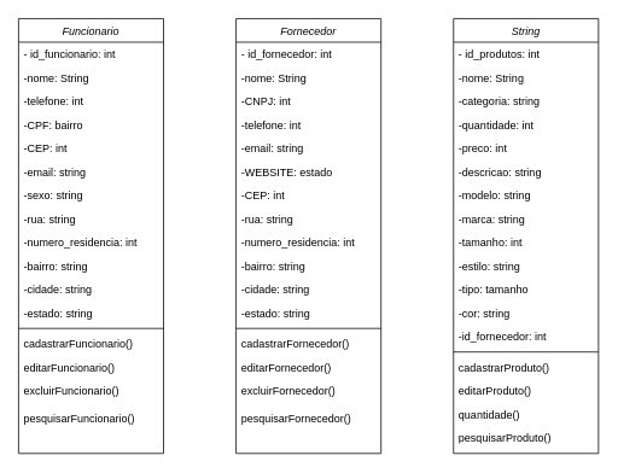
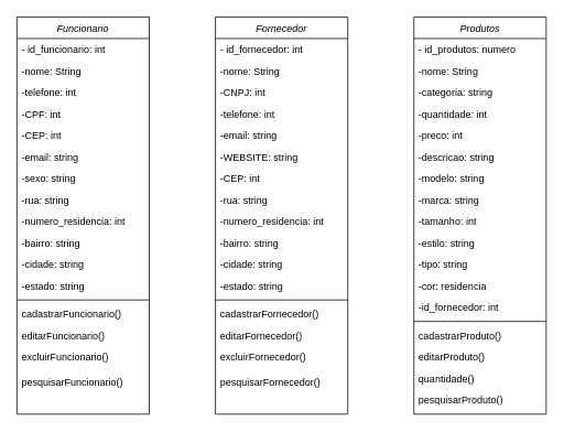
  <mxCell id="0" />
  <mxCell id="1" parent="0" />
  <mxCell id="2" value="Funcionario" style="swimlane;fontStyle=2;align=center;verticalAlign=top;childLayout=stackLayout;horizontal=1;startSize=26;horizontalStack=0;resizeParent=1;resizeLast=0;collapsible=1;marginBottom=0;rounded=0;shadow=0;strokeWidth=1;" parent="1" vertex="1"><mxGeometry x="20" y="20" width="160" height="480" as="geometry"><mxRectangle x="230" y="140" width="160" height="26" as="alternateBounds" /></mxGeometry></mxCell>
  <mxCell id="3" value="- id_funcionario: int" style="text;align=left;verticalAlign=top;spacingLeft=4;spacingRight=4;overflow=hidden;rotatable=0;points=[[0,0.5],[1,0.5]];portConstraint=eastwest;" parent="2" vertex="1"><mxGeometry y="26" width="160" height="26" as="geometry" /></mxCell>
  <mxCell id="4" value="-nome: String" style="text;align=left;verticalAlign=top;spacingLeft=4;spacingRight=4;overflow=hidden;rotatable=0;points=[[0,0.5],[1,0.5]];portConstraint=eastwest;rounded=0;shadow=0;html=0;" parent="2" vertex="1"><mxGeometry y="52" width="160" height="26" as="geometry" /></mxCell>
  <mxCell id="5" value="-telefone: int" style="text;align=left;verticalAlign=top;spacingLeft=4;spacingRight=4;overflow=hidden;rotatable=0;points=[[0,0.5],[1,0.5]];portConstraint=eastwest;rounded=0;shadow=0;html=0;" vertex="1" parent="2"><mxGeometry y="78" width="160" height="26" as="geometry" /></mxCell>
- <mxCell id="6" value="-CPF: bairro" style="text;align=left;verticalAlign=top;spacingLeft=4;spacingRight=4;overflow=hidden;rotatable=0;points=[[0,0.5],[1,0.5]];portConstraint=eastwest;rounded=0;shadow=0;html=0;" vertex="1" parent="2"><mxGeometry y="104" width="160" height="26" as="geometry" /></mxCell>
+ <mxCell id="6" value="-CPF: int" style="text;align=left;verticalAlign=top;spacingLeft=4;spacingRight=4;overflow=hidden;rotatable=0;points=[[0,0.5],[1,0.5]];portConstraint=eastwest;rounded=0;shadow=0;html=0;" vertex="1" parent="2"><mxGeometry y="104" width="160" height="26" as="geometry" /></mxCell>
  <mxCell id="7" value="-CEP: int&#10;" style="text;align=left;verticalAlign=top;spacingLeft=4;spacingRight=4;overflow=hidden;rotatable=0;points=[[0,0.5],[1,0.5]];portConstraint=eastwest;rounded=0;shadow=0;html=0;" parent="2" vertex="1"><mxGeometry y="130" width="160" height="26" as="geometry" /></mxCell>
  <mxCell id="8" value="-email: string" style="text;align=left;verticalAlign=top;spacingLeft=4;spacingRight=4;overflow=hidden;rotatable=0;points=[[0,0.5],[1,0.5]];portConstraint=eastwest;rounded=0;shadow=0;html=0;" vertex="1" parent="2"><mxGeometry y="156" width="160" height="26" as="geometry" /></mxCell>
  <mxCell id="9" value="-sexo: string" style="text;align=left;verticalAlign=top;spacingLeft=4;spacingRight=4;overflow=hidden;rotatable=0;points=[[0,0.5],[1,0.5]];portConstraint=eastwest;rounded=0;shadow=0;html=0;" vertex="1" parent="2"><mxGeometry y="182" width="160" height="26" as="geometry" /></mxCell>
  <mxCell id="10" value="-rua: string" style="text;align=left;verticalAlign=top;spacingLeft=4;spacingRight=4;overflow=hidden;rotatable=0;points=[[0,0.5],[1,0.5]];portConstraint=eastwest;rounded=0;shadow=0;html=0;" vertex="1" parent="2"><mxGeometry y="208" width="160" height="26" as="geometry" /></mxCell>
  <mxCell id="11" value="-numero_residencia: int" style="text;align=left;verticalAlign=top;spacingLeft=4;spacingRight=4;overflow=hidden;rotatable=0;points=[[0,0.5],[1,0.5]];portConstraint=eastwest;rounded=0;shadow=0;html=0;" vertex="1" parent="2"><mxGeometry y="234" width="160" height="26" as="geometry" /></mxCell>
  <mxCell id="12" value="-bairro: string" style="text;align=left;verticalAlign=top;spacingLeft=4;spacingRight=4;overflow=hidden;rotatable=0;points=[[0,0.5],[1,0.5]];portConstraint=eastwest;rounded=0;shadow=0;html=0;" vertex="1" parent="2"><mxGeometry y="260" width="160" height="26" as="geometry" /></mxCell>
  <mxCell id="13" value="-cidade: string" style="text;align=left;verticalAlign=top;spacingLeft=4;spacingRight=4;overflow=hidden;rotatable=0;points=[[0,0.5],[1,0.5]];portConstraint=eastwest;rounded=0;shadow=0;html=0;" vertex="1" parent="2"><mxGeometry y="286" width="160" height="26" as="geometry" /></mxCell>
  <mxCell id="14" value="-estado: string" style="text;align=left;verticalAlign=top;spacingLeft=4;spacingRight=4;overflow=hidden;rotatable=0;points=[[0,0.5],[1,0.5]];portConstraint=eastwest;rounded=0;shadow=0;html=0;" vertex="1" parent="2"><mxGeometry y="312" width="160" height="26" as="geometry" /></mxCell>
  <mxCell id="15" value="" style="line;html=1;strokeWidth=1;align=left;verticalAlign=middle;spacingTop=-1;spacingLeft=3;spacingRight=3;rotatable=0;labelPosition=right;points=[];portConstraint=eastwest;" parent="2" vertex="1"><mxGeometry y="338" width="160" height="8" as="geometry" /></mxCell>
  <mxCell id="16" value="cadastrarFuncionario()" style="text;align=left;verticalAlign=top;spacingLeft=4;spacingRight=4;overflow=hidden;rotatable=0;points=[[0,0.5],[1,0.5]];portConstraint=eastwest;" vertex="1" parent="2"><mxGeometry y="346" width="160" height="26" as="geometry" /></mxCell>
  <mxCell id="17" value="editarFuncionario()" style="text;align=left;verticalAlign=top;spacingLeft=4;spacingRight=4;overflow=hidden;rotatable=0;points=[[0,0.5],[1,0.5]];portConstraint=eastwest;" vertex="1" parent="2"><mxGeometry y="372" width="160" height="26" as="geometry" /></mxCell>
  <mxCell id="18" value="excluirFuncionario()" style="text;align=left;verticalAlign=top;spacingLeft=4;spacingRight=4;overflow=hidden;rotatable=0;points=[[0,0.5],[1,0.5]];portConstraint=eastwest;" vertex="1" parent="2"><mxGeometry y="398" width="160" height="30" as="geometry" /></mxCell>
  <mxCell id="19" value="pesquisarFuncionario()" style="text;align=left;verticalAlign=top;spacingLeft=4;spacingRight=4;overflow=hidden;rotatable=0;points=[[0,0.5],[1,0.5]];portConstraint=eastwest;" vertex="1" parent="2"><mxGeometry y="428" width="160" height="26" as="geometry" /></mxCell>
  <mxCell id="20" value="Fornecedor" style="swimlane;fontStyle=2;align=center;verticalAlign=top;childLayout=stackLayout;horizontal=1;startSize=26;horizontalStack=0;resizeParent=1;resizeLast=0;collapsible=1;marginBottom=0;rounded=0;shadow=0;strokeWidth=1;" vertex="1" parent="1"><mxGeometry x="260" y="20" width="160" height="480" as="geometry"><mxRectangle x="230" y="140" width="160" height="26" as="alternateBounds" /></mxGeometry></mxCell>
  <mxCell id="21" value="- id_fornecedor: int" style="text;align=left;verticalAlign=top;spacingLeft=4;spacingRight=4;overflow=hidden;rotatable=0;points=[[0,0.5],[1,0.5]];portConstraint=eastwest;" vertex="1" parent="20"><mxGeometry y="26" width="160" height="26" as="geometry" /></mxCell>
  <mxCell id="22" value="-nome: String" style="text;align=left;verticalAlign=top;spacingLeft=4;spacingRight=4;overflow=hidden;rotatable=0;points=[[0,0.5],[1,0.5]];portConstraint=eastwest;rounded=0;shadow=0;html=0;" vertex="1" parent="20"><mxGeometry y="52" width="160" height="26" as="geometry" /></mxCell>
  <mxCell id="23" value="-CNPJ: int" style="text;align=left;verticalAlign=top;spacingLeft=4;spacingRight=4;overflow=hidden;rotatable=0;points=[[0,0.5],[1,0.5]];portConstraint=eastwest;rounded=0;shadow=0;html=0;" vertex="1" parent="20"><mxGeometry y="78" width="160" height="26" as="geometry" /></mxCell>
  <mxCell id="24" value="-telefone: int" style="text;align=left;verticalAlign=top;spacingLeft=4;spacingRight=4;overflow=hidden;rotatable=0;points=[[0,0.5],[1,0.5]];portConstraint=eastwest;rounded=0;shadow=0;html=0;" vertex="1" parent="20"><mxGeometry y="104" width="160" height="26" as="geometry" /></mxCell>
  <mxCell id="25" value="-email: string" style="text;align=left;verticalAlign=top;spacingLeft=4;spacingRight=4;overflow=hidden;rotatable=0;points=[[0,0.5],[1,0.5]];portConstraint=eastwest;rounded=0;shadow=0;html=0;" vertex="1" parent="20"><mxGeometry y="130" width="160" height="26" as="geometry" /></mxCell>
- <mxCell id="26" value="-WEBSITE: estado" style="text;align=left;verticalAlign=top;spacingLeft=4;spacingRight=4;overflow=hidden;rotatable=0;points=[[0,0.5],[1,0.5]];portConstraint=eastwest;rounded=0;shadow=0;html=0;" vertex="1" parent="20"><mxGeometry y="156" width="160" height="26" as="geometry" /></mxCell>
+ <mxCell id="26" value="-WEBSITE: string" style="text;align=left;verticalAlign=top;spacingLeft=4;spacingRight=4;overflow=hidden;rotatable=0;points=[[0,0.5],[1,0.5]];portConstraint=eastwest;rounded=0;shadow=0;html=0;" vertex="1" parent="20"><mxGeometry y="156" width="160" height="26" as="geometry" /></mxCell>
  <mxCell id="27" value="-CEP: int&#10;" style="text;align=left;verticalAlign=top;spacingLeft=4;spacingRight=4;overflow=hidden;rotatable=0;points=[[0,0.5],[1,0.5]];portConstraint=eastwest;rounded=0;shadow=0;html=0;" vertex="1" parent="20"><mxGeometry y="182" width="160" height="26" as="geometry" /></mxCell>
  <mxCell id="28" value="-rua: string" style="text;align=left;verticalAlign=top;spacingLeft=4;spacingRight=4;overflow=hidden;rotatable=0;points=[[0,0.5],[1,0.5]];portConstraint=eastwest;rounded=0;shadow=0;html=0;" vertex="1" parent="20"><mxGeometry y="208" width="160" height="26" as="geometry" /></mxCell>
  <mxCell id="29" value="-numero_residencia: int" style="text;align=left;verticalAlign=top;spacingLeft=4;spacingRight=4;overflow=hidden;rotatable=0;points=[[0,0.5],[1,0.5]];portConstraint=eastwest;rounded=0;shadow=0;html=0;" vertex="1" parent="20"><mxGeometry y="234" width="160" height="26" as="geometry" /></mxCell>
  <mxCell id="30" value="-bairro: string" style="text;align=left;verticalAlign=top;spacingLeft=4;spacingRight=4;overflow=hidden;rotatable=0;points=[[0,0.5],[1,0.5]];portConstraint=eastwest;rounded=0;shadow=0;html=0;" vertex="1" parent="20"><mxGeometry y="260" width="160" height="26" as="geometry" /></mxCell>
  <mxCell id="31" value="-cidade: string" style="text;align=left;verticalAlign=top;spacingLeft=4;spacingRight=4;overflow=hidden;rotatable=0;points=[[0,0.5],[1,0.5]];portConstraint=eastwest;rounded=0;shadow=0;html=0;" vertex="1" parent="20"><mxGeometry y="286" width="160" height="26" as="geometry" /></mxCell>
  <mxCell id="32" value="-estado: string" style="text;align=left;verticalAlign=top;spacingLeft=4;spacingRight=4;overflow=hidden;rotatable=0;points=[[0,0.5],[1,0.5]];portConstraint=eastwest;rounded=0;shadow=0;html=0;" vertex="1" parent="20"><mxGeometry y="312" width="160" height="26" as="geometry" /></mxCell>
  <mxCell id="33" value="" style="line;html=1;strokeWidth=1;align=left;verticalAlign=middle;spacingTop=-1;spacingLeft=3;spacingRight=3;rotatable=0;labelPosition=right;points=[];portConstraint=eastwest;" vertex="1" parent="20"><mxGeometry y="338" width="160" height="8" as="geometry" /></mxCell>
  <mxCell id="34" value="cadastrarFornecedor()" style="text;align=left;verticalAlign=top;spacingLeft=4;spacingRight=4;overflow=hidden;rotatable=0;points=[[0,0.5],[1,0.5]];portConstraint=eastwest;" vertex="1" parent="20"><mxGeometry y="346" width="160" height="26" as="geometry" /></mxCell>
  <mxCell id="35" value="editarFornecedor()" style="text;align=left;verticalAlign=top;spacingLeft=4;spacingRight=4;overflow=hidden;rotatable=0;points=[[0,0.5],[1,0.5]];portConstraint=eastwest;" vertex="1" parent="20"><mxGeometry y="372" width="160" height="26" as="geometry" /></mxCell>
  <mxCell id="36" value="excluirFornecedor()" style="text;align=left;verticalAlign=top;spacingLeft=4;spacingRight=4;overflow=hidden;rotatable=0;points=[[0,0.5],[1,0.5]];portConstraint=eastwest;" vertex="1" parent="20"><mxGeometry y="398" width="160" height="30" as="geometry" /></mxCell>
  <mxCell id="37" value="pesquisarFornecedor()" style="text;align=left;verticalAlign=top;spacingLeft=4;spacingRight=4;overflow=hidden;rotatable=0;points=[[0,0.5],[1,0.5]];portConstraint=eastwest;" vertex="1" parent="20"><mxGeometry y="428" width="160" height="36" as="geometry" /></mxCell>
- <mxCell id="38" value="String" style="swimlane;fontStyle=2;align=center;verticalAlign=top;childLayout=stackLayout;horizontal=1;startSize=26;horizontalStack=0;resizeParent=1;resizeLast=0;collapsible=1;marginBottom=0;rounded=0;shadow=0;strokeWidth=1;" vertex="1" parent="1"><mxGeometry x="500" y="20" width="160" height="480" as="geometry"><mxRectangle x="230" y="140" width="160" height="26" as="alternateBounds" /></mxGeometry></mxCell>
- <mxCell id="39" value="- id_produtos: int" style="text;align=left;verticalAlign=top;spacingLeft=4;spacingRight=4;overflow=hidden;rotatable=0;points=[[0,0.5],[1,0.5]];portConstraint=eastwest;" vertex="1" parent="38"><mxGeometry y="26" width="160" height="26" as="geometry" /></mxCell>
+ <mxCell id="38" value="Produtos" style="swimlane;fontStyle=2;align=center;verticalAlign=top;childLayout=stackLayout;horizontal=1;startSize=26;horizontalStack=0;resizeParent=1;resizeLast=0;collapsible=1;marginBottom=0;rounded=0;shadow=0;strokeWidth=1;" vertex="1" parent="1"><mxGeometry x="500" y="20" width="160" height="480" as="geometry"><mxRectangle x="230" y="140" width="160" height="26" as="alternateBounds" /></mxGeometry></mxCell>
+ <mxCell id="39" value="- id_produtos: numero" style="text;align=left;verticalAlign=top;spacingLeft=4;spacingRight=4;overflow=hidden;rotatable=0;points=[[0,0.5],[1,0.5]];portConstraint=eastwest;" vertex="1" parent="38"><mxGeometry y="26" width="160" height="26" as="geometry" /></mxCell>
  <mxCell id="40" value="-nome: String" style="text;align=left;verticalAlign=top;spacingLeft=4;spacingRight=4;overflow=hidden;rotatable=0;points=[[0,0.5],[1,0.5]];portConstraint=eastwest;rounded=0;shadow=0;html=0;" vertex="1" parent="38"><mxGeometry y="52" width="160" height="26" as="geometry" /></mxCell>
  <mxCell id="41" value="-categoria: string" style="text;align=left;verticalAlign=top;spacingLeft=4;spacingRight=4;overflow=hidden;rotatable=0;points=[[0,0.5],[1,0.5]];portConstraint=eastwest;rounded=0;shadow=0;html=0;" vertex="1" parent="38"><mxGeometry y="78" width="160" height="26" as="geometry" /></mxCell>
  <mxCell id="42" value="-quantidade: int" style="text;align=left;verticalAlign=top;spacingLeft=4;spacingRight=4;overflow=hidden;rotatable=0;points=[[0,0.5],[1,0.5]];portConstraint=eastwest;rounded=0;shadow=0;html=0;" vertex="1" parent="38"><mxGeometry y="104" width="160" height="26" as="geometry" /></mxCell>
  <mxCell id="43" value="-preco: int&#10;" style="text;align=left;verticalAlign=top;spacingLeft=4;spacingRight=4;overflow=hidden;rotatable=0;points=[[0,0.5],[1,0.5]];portConstraint=eastwest;rounded=0;shadow=0;html=0;" vertex="1" parent="38"><mxGeometry y="130" width="160" height="26" as="geometry" /></mxCell>
  <mxCell id="44" value="-descricao: string" style="text;align=left;verticalAlign=top;spacingLeft=4;spacingRight=4;overflow=hidden;rotatable=0;points=[[0,0.5],[1,0.5]];portConstraint=eastwest;rounded=0;shadow=0;html=0;" vertex="1" parent="38"><mxGeometry y="156" width="160" height="26" as="geometry" /></mxCell>
  <mxCell id="45" value="-modelo: string" style="text;align=left;verticalAlign=top;spacingLeft=4;spacingRight=4;overflow=hidden;rotatable=0;points=[[0,0.5],[1,0.5]];portConstraint=eastwest;rounded=0;shadow=0;html=0;" vertex="1" parent="38"><mxGeometry y="182" width="160" height="26" as="geometry" /></mxCell>
  <mxCell id="46" value="-marca: string" style="text;align=left;verticalAlign=top;spacingLeft=4;spacingRight=4;overflow=hidden;rotatable=0;points=[[0,0.5],[1,0.5]];portConstraint=eastwest;rounded=0;shadow=0;html=0;" vertex="1" parent="38"><mxGeometry y="208" width="160" height="26" as="geometry" /></mxCell>
  <mxCell id="47" value="-tamanho: int" style="text;align=left;verticalAlign=top;spacingLeft=4;spacingRight=4;overflow=hidden;rotatable=0;points=[[0,0.5],[1,0.5]];portConstraint=eastwest;rounded=0;shadow=0;html=0;" vertex="1" parent="38"><mxGeometry y="234" width="160" height="26" as="geometry" /></mxCell>
  <mxCell id="48" value="-estilo: string" style="text;align=left;verticalAlign=top;spacingLeft=4;spacingRight=4;overflow=hidden;rotatable=0;points=[[0,0.5],[1,0.5]];portConstraint=eastwest;rounded=0;shadow=0;html=0;" vertex="1" parent="38"><mxGeometry y="260" width="160" height="26" as="geometry" /></mxCell>
- <mxCell id="49" value="-tipo: tamanho" style="text;align=left;verticalAlign=top;spacingLeft=4;spacingRight=4;overflow=hidden;rotatable=0;points=[[0,0.5],[1,0.5]];portConstraint=eastwest;rounded=0;shadow=0;html=0;" vertex="1" parent="38"><mxGeometry y="286" width="160" height="26" as="geometry" /></mxCell>
- <mxCell id="50" value="-cor: string" style="text;align=left;verticalAlign=top;spacingLeft=4;spacingRight=4;overflow=hidden;rotatable=0;points=[[0,0.5],[1,0.5]];portConstraint=eastwest;rounded=0;shadow=0;html=0;" vertex="1" parent="38"><mxGeometry y="312" width="160" height="26" as="geometry" /></mxCell>
+ <mxCell id="49" value="-tipo: string" style="text;align=left;verticalAlign=top;spacingLeft=4;spacingRight=4;overflow=hidden;rotatable=0;points=[[0,0.5],[1,0.5]];portConstraint=eastwest;rounded=0;shadow=0;html=0;" vertex="1" parent="38"><mxGeometry y="286" width="160" height="26" as="geometry" /></mxCell>
+ <mxCell id="50" value="-cor: residencia" style="text;align=left;verticalAlign=top;spacingLeft=4;spacingRight=4;overflow=hidden;rotatable=0;points=[[0,0.5],[1,0.5]];portConstraint=eastwest;rounded=0;shadow=0;html=0;" vertex="1" parent="38"><mxGeometry y="312" width="160" height="26" as="geometry" /></mxCell>
  <mxCell id="51" value="-id_fornecedor: int" style="text;align=left;verticalAlign=top;spacingLeft=4;spacingRight=4;overflow=hidden;rotatable=0;points=[[0,0.5],[1,0.5]];portConstraint=eastwest;rounded=0;shadow=0;html=0;" vertex="1" parent="38"><mxGeometry y="338" width="160" height="26" as="geometry" /></mxCell>
  <mxCell id="52" value="" style="line;html=1;strokeWidth=1;align=left;verticalAlign=middle;spacingTop=-1;spacingLeft=3;spacingRight=3;rotatable=0;labelPosition=right;points=[];portConstraint=eastwest;" vertex="1" parent="38"><mxGeometry y="364" width="160" height="8" as="geometry" /></mxCell>
  <mxCell id="53" value="cadastrarProduto()" style="text;align=left;verticalAlign=top;spacingLeft=4;spacingRight=4;overflow=hidden;rotatable=0;points=[[0,0.5],[1,0.5]];portConstraint=eastwest;" vertex="1" parent="38"><mxGeometry y="372" width="160" height="26" as="geometry" /></mxCell>
  <mxCell id="54" value="editarProduto()" style="text;align=left;verticalAlign=top;spacingLeft=4;spacingRight=4;overflow=hidden;rotatable=0;points=[[0,0.5],[1,0.5]];portConstraint=eastwest;" vertex="1" parent="38"><mxGeometry y="398" width="160" height="26" as="geometry" /></mxCell>
  <mxCell id="55" value="quantidade()" style="text;align=left;verticalAlign=top;spacingLeft=4;spacingRight=4;overflow=hidden;rotatable=0;points=[[0,0.5],[1,0.5]];portConstraint=eastwest;" vertex="1" parent="38"><mxGeometry y="424" width="160" height="26" as="geometry" /></mxCell>
  <mxCell id="56" value="pesquisarProduto()" style="text;align=left;verticalAlign=top;spacingLeft=4;spacingRight=4;overflow=hidden;rotatable=0;points=[[0,0.5],[1,0.5]];portConstraint=eastwest;" vertex="1" parent="38"><mxGeometry y="450" width="160" height="14" as="geometry" /></mxCell>
